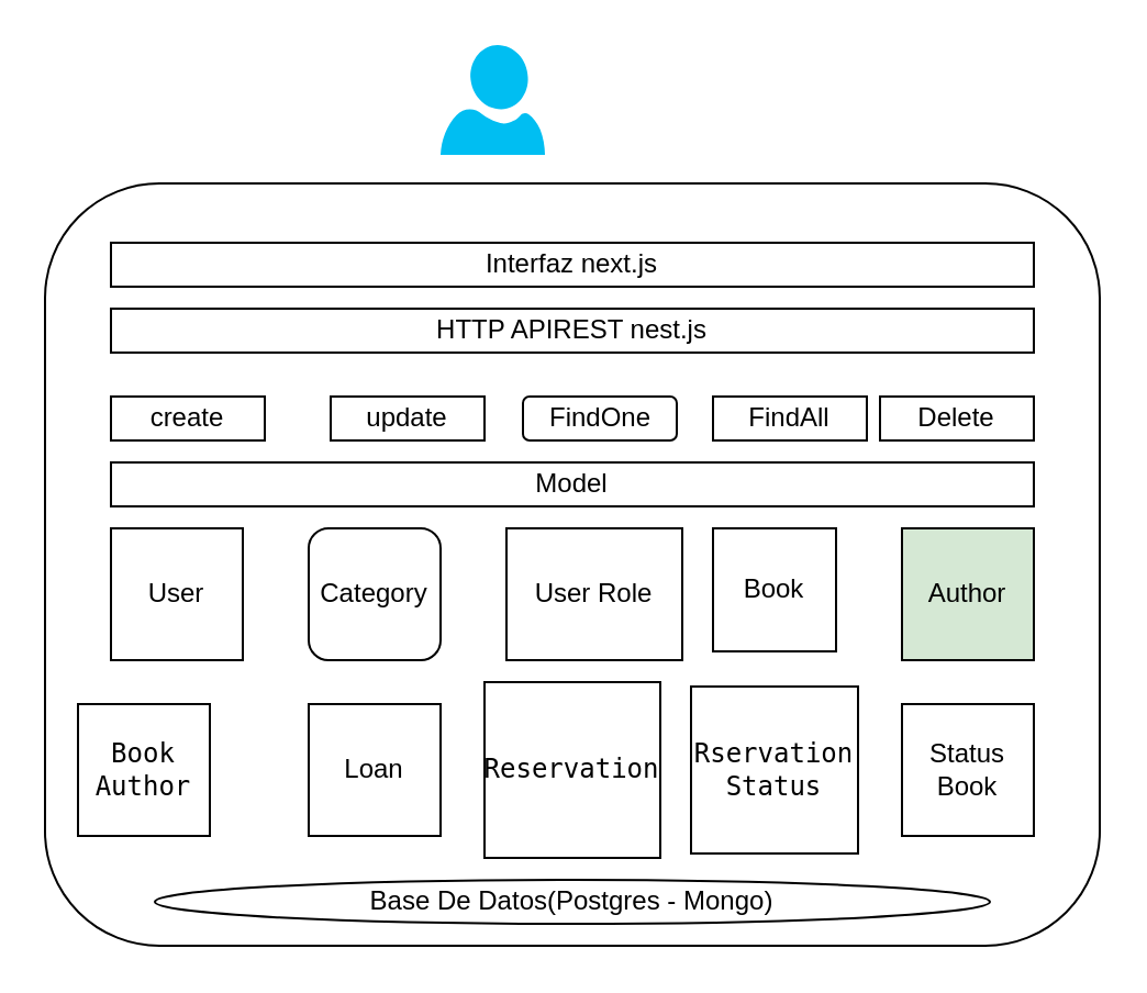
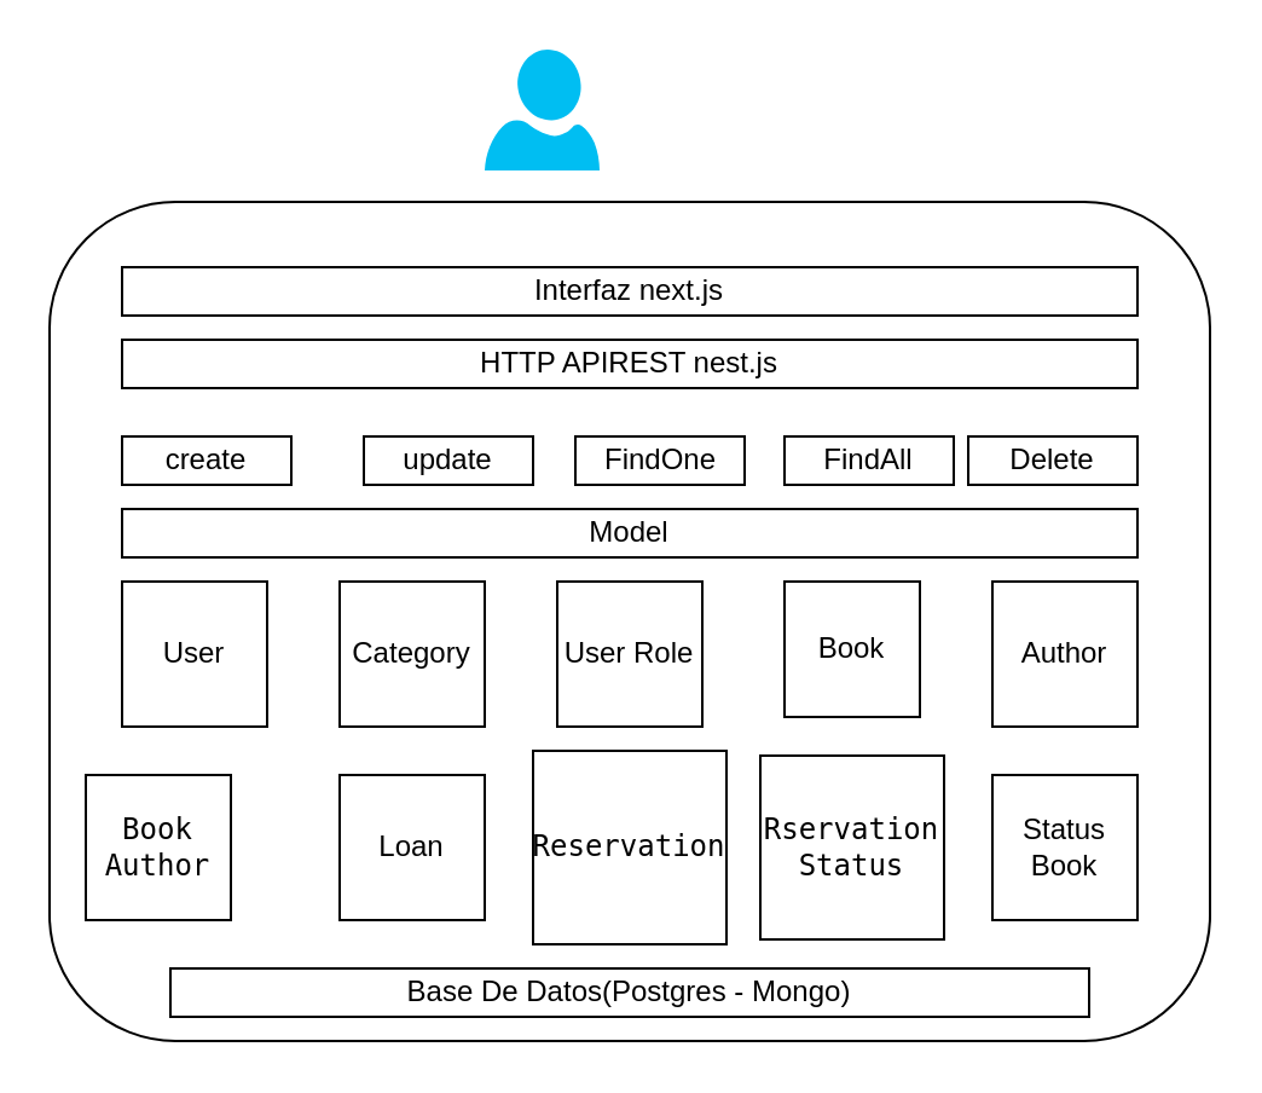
  <mxCell id="0" />
  <mxCell id="1" parent="0" />
  <mxCell id="2" value="" style="verticalLabelPosition=bottom;html=1;verticalAlign=top;align=center;strokeColor=none;fillColor=#00BEF2;shape=mxgraph.azure.user;" parent="1" vertex="1"><mxGeometry x="200" y="20" width="47.5" height="50" as="geometry" /></mxCell>
  <mxCell id="3" value="" style="rounded=1;whiteSpace=wrap;html=1;" parent="1" vertex="1"><mxGeometry x="20" y="83" width="480" height="347" as="geometry" /></mxCell>
  <mxCell id="4" value="&lt;font style=&quot;vertical-align: inherit;&quot;&gt;&lt;font style=&quot;vertical-align: inherit;&quot;&gt;&lt;font style=&quot;vertical-align: inherit;&quot;&gt;&lt;font style=&quot;vertical-align: inherit;&quot;&gt;Interfaz next.js&lt;/font&gt;&lt;/font&gt;&lt;/font&gt;&lt;/font&gt;" style="rounded=0;whiteSpace=wrap;html=1;" parent="1" vertex="1"><mxGeometry x="50" y="110" width="420" height="20" as="geometry" /></mxCell>
  <mxCell id="5" value="&lt;font style=&quot;vertical-align: inherit;&quot;&gt;&lt;font style=&quot;vertical-align: inherit;&quot;&gt;HTTP APIREST nest.js&lt;/font&gt;&lt;/font&gt;" style="rounded=0;whiteSpace=wrap;html=1;" parent="1" vertex="1"><mxGeometry x="50" y="140" width="420" height="20" as="geometry" /></mxCell>
  <mxCell id="6" value="create" style="rounded=0;whiteSpace=wrap;html=1;" parent="1" vertex="1"><mxGeometry x="50" y="180" width="70" height="20" as="geometry" /></mxCell>
  <mxCell id="7" value="update" style="rounded=0;whiteSpace=wrap;html=1;" parent="1" vertex="1"><mxGeometry x="150" y="180" width="70" height="20" as="geometry" /></mxCell>
- <mxCell id="8" value="FindOne" style="whiteSpace=wrap;html=1;rounded=1;" parent="1" vertex="1"><mxGeometry x="237.5" y="180" width="70" height="20" as="geometry" /></mxCell>
+ <mxCell id="8" value="FindOne" style="rounded=0;whiteSpace=wrap;html=1;" parent="1" vertex="1"><mxGeometry x="237.5" y="180" width="70" height="20" as="geometry" /></mxCell>
  <mxCell id="9" value="FindAll" style="rounded=0;whiteSpace=wrap;html=1;" parent="1" vertex="1"><mxGeometry x="324" y="180" width="70" height="20" as="geometry" /></mxCell>
  <mxCell id="10" value="Delete" style="rounded=0;whiteSpace=wrap;html=1;" parent="1" vertex="1"><mxGeometry x="400" y="180" width="70" height="20" as="geometry" /></mxCell>
  <mxCell id="11" value="User" style="whiteSpace=wrap;html=1;aspect=fixed;" parent="1" vertex="1"><mxGeometry x="50" y="240" width="60" height="60" as="geometry" /></mxCell>
- <mxCell id="12" value="&lt;font style=&quot;vertical-align: inherit;&quot;&gt;&lt;font style=&quot;vertical-align: inherit;&quot;&gt;Category&lt;/font&gt;&lt;/font&gt;" style="whiteSpace=wrap;html=1;aspect=fixed;rounded=1;" parent="1" vertex="1"><mxGeometry x="140" y="240" width="60" height="60" as="geometry" /></mxCell>
- <mxCell id="13" value="&lt;font style=&quot;vertical-align: inherit;&quot;&gt;&lt;font style=&quot;vertical-align: inherit;&quot;&gt;&lt;font style=&quot;vertical-align: inherit;&quot;&gt;&lt;font style=&quot;vertical-align: inherit;&quot;&gt;User Role&lt;/font&gt;&lt;/font&gt;&lt;/font&gt;&lt;/font&gt;" style="whiteSpace=wrap;html=1;aspect=fixed;" parent="1" vertex="1"><mxGeometry x="230" y="240" width="80" height="60" as="geometry" /></mxCell>
+ <mxCell id="12" value="&lt;font style=&quot;vertical-align: inherit;&quot;&gt;&lt;font style=&quot;vertical-align: inherit;&quot;&gt;Category&lt;/font&gt;&lt;/font&gt;" style="whiteSpace=wrap;html=1;aspect=fixed;" parent="1" vertex="1"><mxGeometry x="140" y="240" width="60" height="60" as="geometry" /></mxCell>
+ <mxCell id="13" value="&lt;font style=&quot;vertical-align: inherit;&quot;&gt;&lt;font style=&quot;vertical-align: inherit;&quot;&gt;&lt;font style=&quot;vertical-align: inherit;&quot;&gt;&lt;font style=&quot;vertical-align: inherit;&quot;&gt;User Role&lt;/font&gt;&lt;/font&gt;&lt;/font&gt;&lt;/font&gt;" style="whiteSpace=wrap;html=1;aspect=fixed;" parent="1" vertex="1"><mxGeometry x="230" y="240" width="60" height="60" as="geometry" /></mxCell>
  <mxCell id="14" value="&lt;font face=&quot;monospace&quot;&gt;&lt;font style=&quot;vertical-align: inherit;&quot;&gt;&lt;font style=&quot;vertical-align: inherit;&quot;&gt;Book Author&lt;/font&gt;&lt;/font&gt;&lt;/font&gt;" style="whiteSpace=wrap;html=1;aspect=fixed;" parent="1" vertex="1"><mxGeometry x="35" y="320" width="60" height="60" as="geometry" /></mxCell>
  <mxCell id="15" value="&lt;font style=&quot;vertical-align: inherit;&quot;&gt;&lt;font style=&quot;vertical-align: inherit;&quot;&gt;Loan&lt;/font&gt;&lt;/font&gt;" style="whiteSpace=wrap;html=1;aspect=fixed;" parent="1" vertex="1"><mxGeometry x="140" y="320" width="60" height="60" as="geometry" /></mxCell>
  <mxCell id="16" value="&lt;font face=&quot;monospace&quot;&gt;&lt;font style=&quot;vertical-align: inherit;&quot;&gt;&lt;font style=&quot;vertical-align: inherit;&quot;&gt;Reservation&lt;/font&gt;&lt;/font&gt;&lt;/font&gt;" style="whiteSpace=wrap;html=1;aspect=fixed;" parent="1" vertex="1"><mxGeometry x="220" y="310" width="80" height="80" as="geometry" /></mxCell>
  <mxCell id="17" value="&lt;font face=&quot;monospace&quot;&gt;&lt;font style=&quot;vertical-align: inherit;&quot;&gt;&lt;font style=&quot;vertical-align: inherit;&quot;&gt;Rservation Status&lt;/font&gt;&lt;/font&gt;&lt;/font&gt;" style="whiteSpace=wrap;html=1;aspect=fixed;" parent="1" vertex="1"><mxGeometry x="314" y="312" width="76" height="76" as="geometry" /></mxCell>
  <mxCell id="18" value="&lt;font style=&quot;vertical-align: inherit;&quot;&gt;&lt;font style=&quot;vertical-align: inherit;&quot;&gt;Status Book&lt;/font&gt;&lt;/font&gt;" style="whiteSpace=wrap;html=1;aspect=fixed;" parent="1" vertex="1"><mxGeometry x="410" y="320" width="60" height="60" as="geometry" /></mxCell>
- <mxCell id="19" value="&lt;font style=&quot;vertical-align: inherit;&quot;&gt;&lt;font style=&quot;vertical-align: inherit;&quot;&gt;Author&lt;/font&gt;&lt;/font&gt;" style="whiteSpace=wrap;html=1;aspect=fixed;fillColor=#d5e8d4;" parent="1" vertex="1"><mxGeometry x="410" y="240" width="60" height="60" as="geometry" /></mxCell>
+ <mxCell id="19" value="&lt;font style=&quot;vertical-align: inherit;&quot;&gt;&lt;font style=&quot;vertical-align: inherit;&quot;&gt;Author&lt;/font&gt;&lt;/font&gt;" style="whiteSpace=wrap;html=1;aspect=fixed;" parent="1" vertex="1"><mxGeometry x="410" y="240" width="60" height="60" as="geometry" /></mxCell>
  <mxCell id="20" value="&lt;font style=&quot;vertical-align: inherit;&quot;&gt;&lt;font style=&quot;vertical-align: inherit;&quot;&gt;Book&lt;/font&gt;&lt;/font&gt;" style="whiteSpace=wrap;html=1;aspect=fixed;" parent="1" vertex="1"><mxGeometry x="324" y="240" width="56" height="56" as="geometry" /></mxCell>
  <mxCell id="21" value="Model" style="rounded=0;whiteSpace=wrap;html=1;" parent="1" vertex="1"><mxGeometry x="50" y="210" width="420" height="20" as="geometry" /></mxCell>
- <mxCell id="22" value="Base De Datos(Postgres - Mongo)" style="ellipse;whiteSpace=wrap;html=1;" parent="1" vertex="1"><mxGeometry x="70" y="400" width="380" height="20" as="geometry" /></mxCell>
+ <mxCell id="22" value="Base De Datos(Postgres - Mongo)" style="rounded=0;whiteSpace=wrap;html=1;" parent="1" vertex="1"><mxGeometry x="70" y="400" width="380" height="20" as="geometry" /></mxCell>
